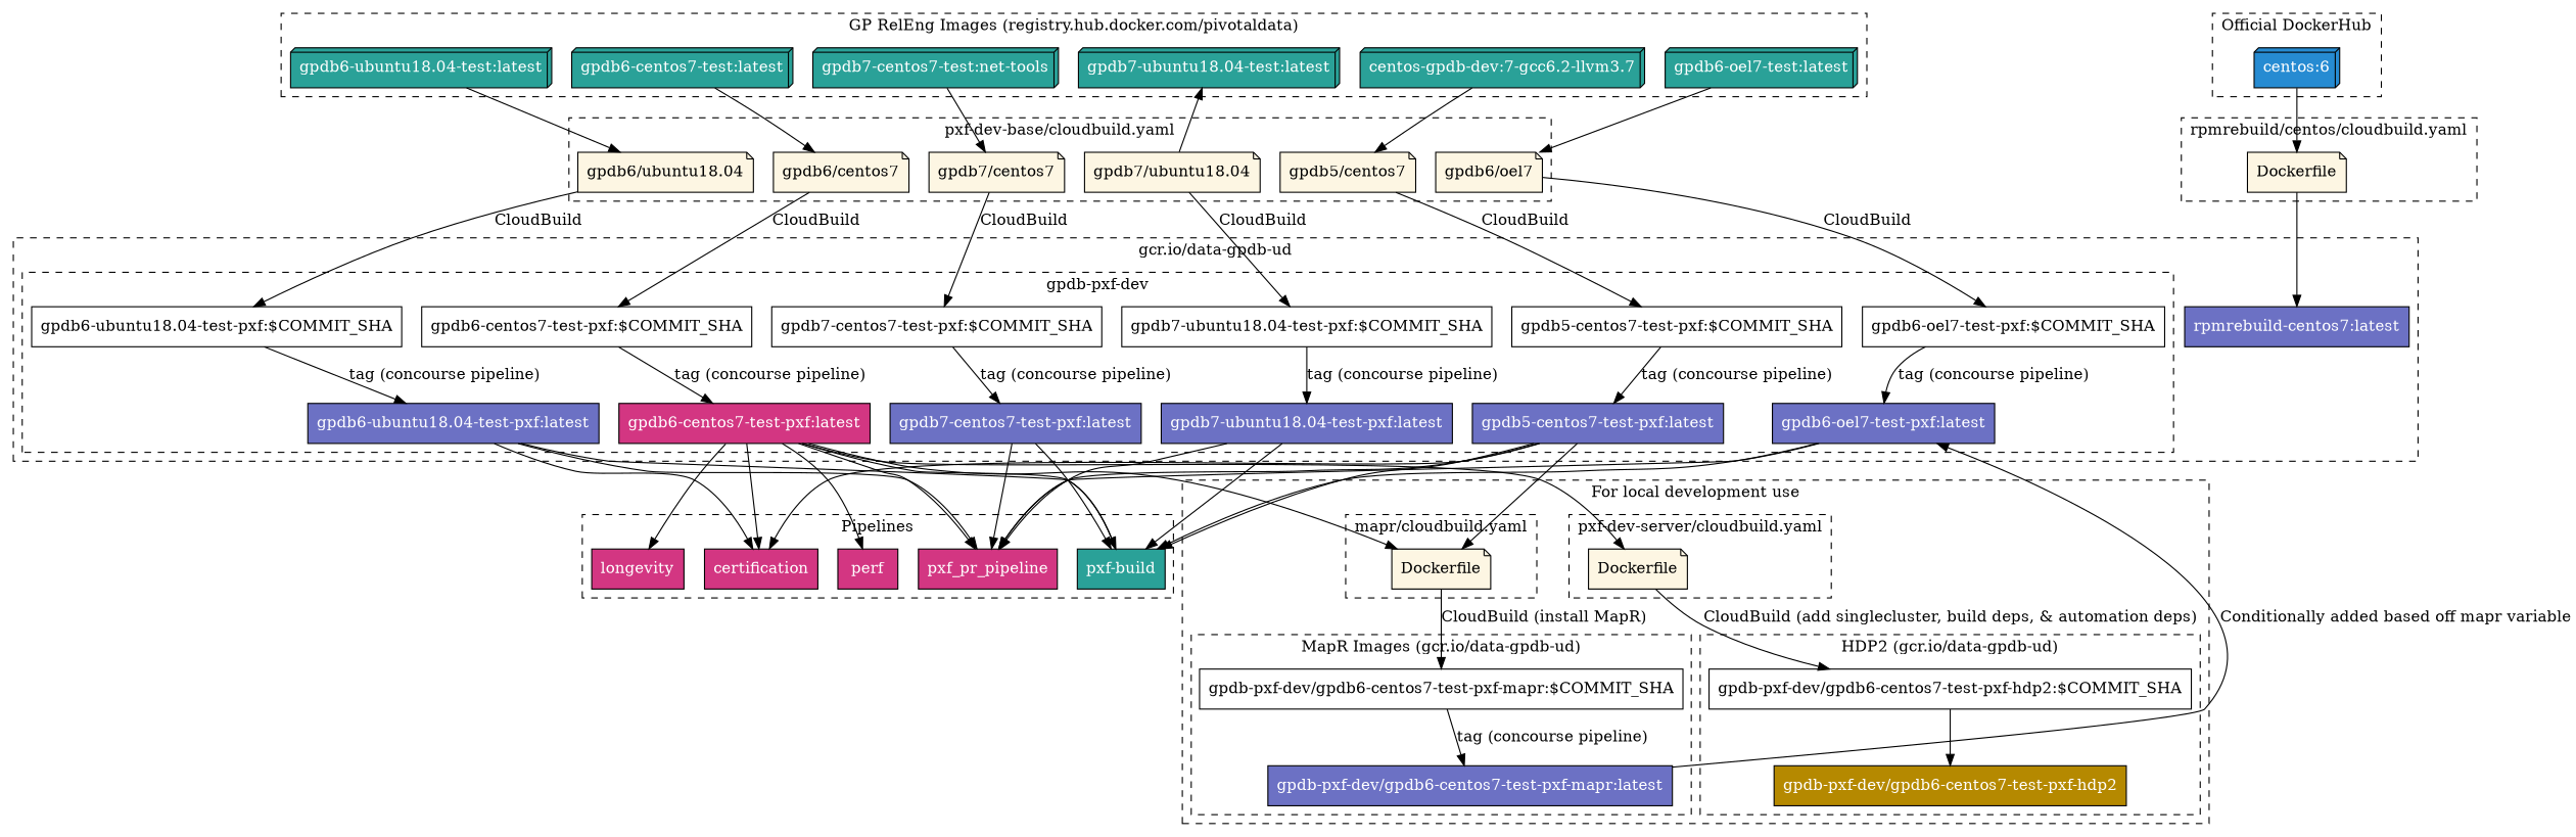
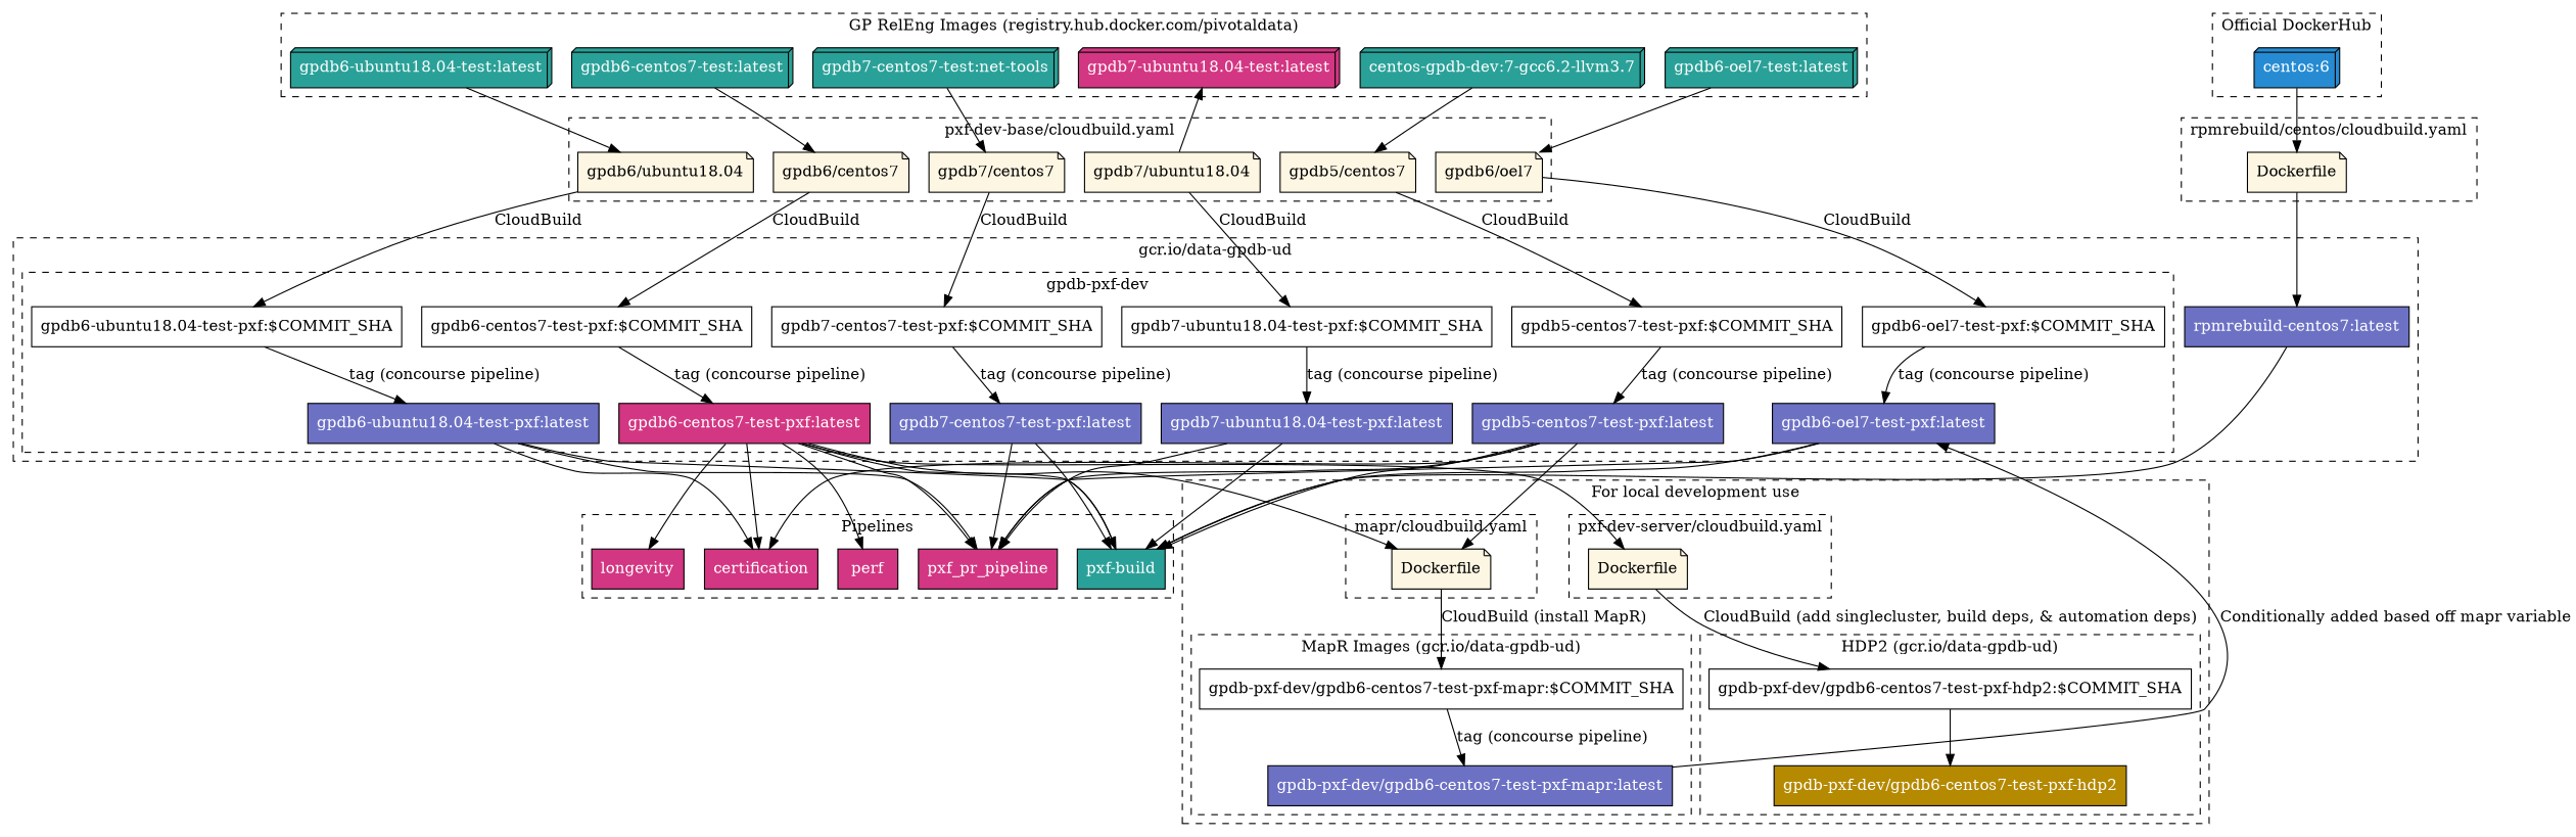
  digraph {
    node [fillcolor="#fdf6e3" fontcolor=white shape=box style=filled]
    n1 [fillcolor="#2aa198" label="centos-gpdb-dev:7-gcc6.2-llvm3.7" shape=box3d]
    n2 [fillcolor="#2aa198" label="gpdb6-centos7-test:latest" shape=box3d]
    n3 [fillcolor="#2aa198" label="gpdb6-ubuntu18.04-test:latest" shape=box3d]
    n4 [fillcolor="#2aa198" label="gpdb6-oel7-test:latest" shape=box3d]
    n5 [fillcolor="#2aa198" label="gpdb7-centos7-test:net-tools" shape=box3d]
-   n6 [fillcolor="#2aa198" label="gpdb7-ubuntu18.04-test:latest" shape=box3d]
+   n6 [fillcolor="#d33682" label="gpdb7-ubuntu18.04-test:latest" shape=box3d]
    n7 [fillcolor="#268bd2" label="centos:6" shape=box3d]
    n8 [label="gpdb5/centos7" shape=note fontcolor=""]
    n9 [label="gpdb6/centos7" shape=note fontcolor=""]
    n10 [label="gpdb6/ubuntu18.04" shape=note fontcolor=""]
    n11 [label="gpdb6/oel7" shape=note fontcolor=""]
    n12 [label="gpdb7/centos7" shape=note fontcolor=""]
    n13 [label="gpdb7/ubuntu18.04" shape=note fontcolor=""]
    n14 [label=Dockerfile shape=note fontcolor=""]
    n15 [label="gpdb5-centos7-test-pxf:$COMMIT_SHA" fillcolor="" fontcolor="" style=""]
    n16 [label="gpdb6-centos7-test-pxf:$COMMIT_SHA" fillcolor="" fontcolor="" style=""]
    n17 [label="gpdb6-ubuntu18.04-test-pxf:$COMMIT_SHA" fillcolor="" fontcolor="" style=""]
    n18 [label="gpdb6-oel7-test-pxf:$COMMIT_SHA" fillcolor="" fontcolor="" style=""]
    n19 [label="gpdb7-centos7-test-pxf:$COMMIT_SHA" fillcolor="" fontcolor="" style=""]
    n20 [label="gpdb7-ubuntu18.04-test-pxf:$COMMIT_SHA" fillcolor="" fontcolor="" style=""]
    n21 [fillcolor="#6c71c4" label="gpdb5-centos7-test-pxf:latest"]
    n22 [fillcolor="#d33682" label="gpdb6-centos7-test-pxf:latest"]
    n23 [fillcolor="#6c71c4" label="gpdb6-ubuntu18.04-test-pxf:latest"]
    n24 [fillcolor="#6c71c4" label="gpdb6-oel7-test-pxf:latest"]
    n25 [fillcolor="#6c71c4" label="gpdb7-centos7-test-pxf:latest"]
    n26 [fillcolor="#6c71c4" label="gpdb7-ubuntu18.04-test-pxf:latest"]
    n27 [fillcolor="#6c71c4" label="rpmrebuild-centos7:latest"]
    certification [fillcolor="#d33682 "]
    perf [fillcolor="#d33682 "]
    longevity [fillcolor="#d33682 "]
    n31 [fillcolor="#2aa198" label="pxf-build"]
    n32 [fillcolor="#d33682 " label=pxf_pr_pipeline]
    n33 [label=Dockerfile shape=note fontcolor=""]
    n34 [label=Dockerfile shape=note fontcolor=""]
    n35 [label="gpdb-pxf-dev/gpdb6-centos7-test-pxf-mapr:$COMMIT_SHA" fillcolor="" fontcolor="" style=""]
    n36 [fillcolor="#6c71c4" label="gpdb-pxf-dev/gpdb6-centos7-test-pxf-mapr:latest"]
    n37 [label="gpdb-pxf-dev/gpdb6-centos7-test-pxf-hdp2:$COMMIT_SHA" fillcolor="" fontcolor="" style=""]
    n38 [fillcolor="#b58900" label="gpdb-pxf-dev/gpdb6-centos7-test-pxf-hdp2"]
    subgraph cluster_1 {
      label="GP RelEng Images (registry.hub.docker.com/pivotaldata)"
      style=dashed
      n1
      n2
      n3
      n4
      n5
      n6
    }
    subgraph cluster_2 {
      label="Official DockerHub"
      style=dashed
      n7
    }
    subgraph cluster_3 {
      label="pxf-dev-base/cloudbuild.yaml"
      style=dashed
      n8
      n9
      n10
      n11
      n12
      n13
    }
    subgraph cluster_4 {
      label="rpmrebuild/centos/cloudbuild.yaml"
      style=dashed
      n14
    }
    subgraph cluster_5 {
      label="gcr.io/data-gpdb-ud"
      style=dashed
      n27
      subgraph cluster_6 {
        label="gpdb-pxf-dev"
        style=dashed
        n15
        n16
        n17
        n18
        n19
        n20
        n21
        n22
        n23
        n24
        n25
        n26
      }
    }
    subgraph cluster_7 {
      label=Pipelines
      style=dashed
      certification
      perf
      longevity
      n31
      n32
    }
    subgraph cluster_8 {
      label="For local development use"
      style=dashed
      subgraph cluster_9 {
        label="pxf-dev-server/cloudbuild.yaml"
        style=dashed
        n33
      }
      subgraph cluster_10 {
        label="mapr/cloudbuild.yaml"
        style=dashed
        n34
      }
      subgraph cluster_11 {
        label="MapR Images (gcr.io/data-gpdb-ud)"
        style=dashed
        n35
        n36
      }
      subgraph cluster_12 {
        label="HDP2 (gcr.io/data-gpdb-ud)"
        style=dashed
        n37
        n38
      }
    }
    n1 -> n8
    n2 -> n9
    n3 -> n10
    n4 -> n11
    n5 -> n12
    n7 -> n14
    n8 -> n15 [label=CloudBuild]
    n9 -> n16 [label=CloudBuild]
    n10 -> n17 [label=CloudBuild]
    n11 -> n18 [label=CloudBuild]
    n12 -> n19 [label=CloudBuild]
    n13 -> n6
    n13 -> n20 [label=CloudBuild]
    n14 -> n27
    n15 -> n21 [label="tag (concourse pipeline)"]
    n16 -> n22 [label="tag (concourse pipeline)"]
    n17 -> n23 [label="tag (concourse pipeline)"]
    n18 -> n24 [label="tag (concourse pipeline)"]
    n19 -> n25 [label="tag (concourse pipeline)"]
    n20 -> n26 [label="tag (concourse pipeline)"]
    n21 -> certification
    n21 -> n31
    n21 -> n32
    n21 -> n34
    n22 -> certification
    n22 -> perf
    n22 -> longevity
    n22 -> n31
    n22 -> n32
    n22 -> n33
    n22 -> n34
    n23 -> certification
    n23 -> n31
    n23 -> n32
    n24 -> n31
    n24 -> n32
    n25 -> n31
    n25 -> n32
    n26 -> n31
    n26 -> n32
+   n27 -> n31
    n33 -> n37 [label="CloudBuild (add singlecluster, build deps, & automation deps)"]
    n34 -> n35 [label="CloudBuild (install MapR)"]
    n35 -> n36 [label="tag (concourse pipeline)"]
    n36 -> n24 [label="Conditionally added based off mapr variable"]
    n37 -> n38
  }
